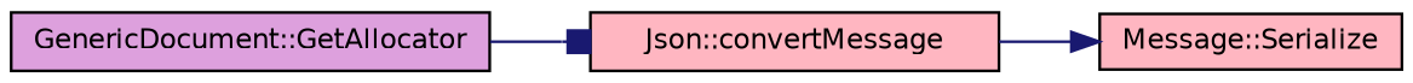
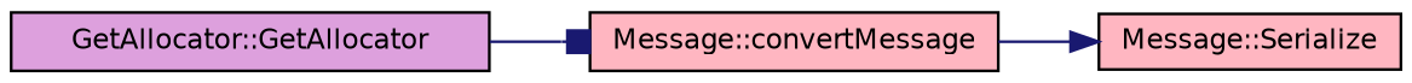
  digraph {
    rankdir=LR
    node [color=black fillcolor=lightpink fontname=Helvetica fontsize=10 shape=record style=filled]
    edge [color=midnightblue fontname=Helvetica fontsize=10 labelfontname=Helvetica labelfontsize=10 style=solid]
-   n1 [fontcolor=black height=0.2 label="Json::convertMessage" width=0.4]
+   n1 [fontcolor=black height=0.2 label="Message::convertMessage" width=0.4]
    n2 [height=0.2 label="Message::Serialize" width=0.4]
-   n3 [fillcolor=plum height=0.2 label="GenericDocument::GetAllocator" width=0.4]
+   n3 [fillcolor=plum height=0.2 label="GetAllocator::GetAllocator" width=0.4]
    n1 -> n2 [arrowhead=normal]
    n3 -> n1 [arrowhead=box]
  }
